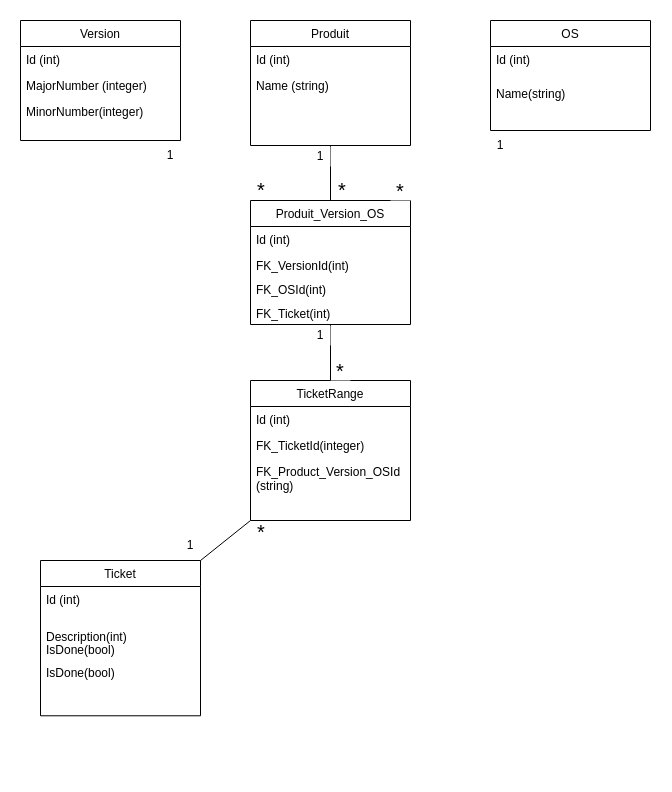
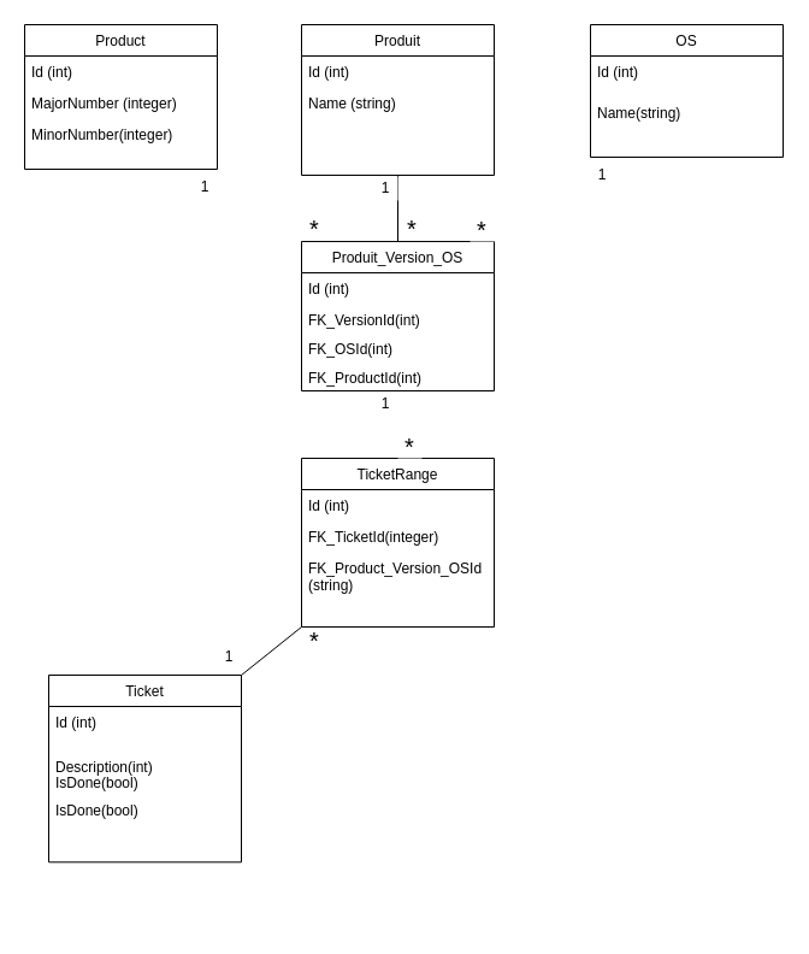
  <mxCell id="0" />
  <mxCell id="1" parent="0" />
  <mxCell id="2" value="Produit" style="swimlane;fontStyle=0;align=center;verticalAlign=top;childLayout=stackLayout;horizontal=1;startSize=26;horizontalStack=0;resizeParent=1;resizeLast=0;collapsible=1;marginBottom=0;rounded=0;shadow=0;strokeWidth=1;" parent="1" vertex="1"><mxGeometry x="250" y="20" width="160" height="125" as="geometry"><mxRectangle x="550" y="140" width="160" height="26" as="alternateBounds" /></mxGeometry></mxCell>
  <mxCell id="3" value="Id (int)" style="text;align=left;verticalAlign=top;spacingLeft=4;spacingRight=4;overflow=hidden;rotatable=0;points=[[0,0.5],[1,0.5]];portConstraint=eastwest;" parent="2" vertex="1"><mxGeometry y="26" width="160" height="26" as="geometry" /></mxCell>
  <mxCell id="4" value="Name (string)" style="text;align=left;verticalAlign=top;spacingLeft=4;spacingRight=4;overflow=hidden;rotatable=0;points=[[0,0.5],[1,0.5]];portConstraint=eastwest;" parent="2" vertex="1"><mxGeometry y="52" width="160" height="26" as="geometry" /></mxCell>
- <mxCell id="5" value="Version" style="swimlane;fontStyle=0;align=center;verticalAlign=top;childLayout=stackLayout;horizontal=1;startSize=26;horizontalStack=0;resizeParent=1;resizeLast=0;collapsible=1;marginBottom=0;rounded=0;shadow=0;strokeWidth=1;" parent="1" vertex="1"><mxGeometry x="20" y="20" width="160" height="120" as="geometry"><mxRectangle x="550" y="140" width="160" height="26" as="alternateBounds" /></mxGeometry></mxCell>
+ <mxCell id="5" value="Product" style="swimlane;fontStyle=0;align=center;verticalAlign=top;childLayout=stackLayout;horizontal=1;startSize=26;horizontalStack=0;resizeParent=1;resizeLast=0;collapsible=1;marginBottom=0;rounded=0;shadow=0;strokeWidth=1;" parent="1" vertex="1"><mxGeometry x="20" y="20" width="160" height="120" as="geometry"><mxRectangle x="550" y="140" width="160" height="26" as="alternateBounds" /></mxGeometry></mxCell>
  <mxCell id="6" value="Id (int)" style="text;align=left;verticalAlign=top;spacingLeft=4;spacingRight=4;overflow=hidden;rotatable=0;points=[[0,0.5],[1,0.5]];portConstraint=eastwest;" parent="5" vertex="1"><mxGeometry y="26" width="160" height="26" as="geometry" /></mxCell>
  <mxCell id="7" value="MajorNumber (integer) " style="text;align=left;verticalAlign=top;spacingLeft=4;spacingRight=4;overflow=hidden;rotatable=0;points=[[0,0.5],[1,0.5]];portConstraint=eastwest;" parent="5" vertex="1"><mxGeometry y="52" width="160" height="26" as="geometry" /></mxCell>
  <mxCell id="8" value="MinorNumber(integer)" style="text;align=left;verticalAlign=top;spacingLeft=4;spacingRight=4;overflow=hidden;rotatable=0;points=[[0,0.5],[1,0.5]];portConstraint=eastwest;rounded=0;shadow=0;html=0;" parent="5" vertex="1"><mxGeometry y="78" width="160" height="26" as="geometry" /></mxCell>
  <mxCell id="9" value="OS" style="swimlane;fontStyle=0;align=center;verticalAlign=top;childLayout=stackLayout;horizontal=1;startSize=26;horizontalStack=0;resizeParent=1;resizeLast=0;collapsible=1;marginBottom=0;rounded=0;shadow=0;strokeWidth=1;" parent="1" vertex="1"><mxGeometry x="490" y="20" width="160" height="110" as="geometry"><mxRectangle x="550" y="140" width="160" height="26" as="alternateBounds" /></mxGeometry></mxCell>
  <mxCell id="10" value="Id (int) " style="text;align=left;verticalAlign=top;spacingLeft=4;spacingRight=4;overflow=hidden;rotatable=0;points=[[0,0.5],[1,0.5]];portConstraint=eastwest;" parent="9" vertex="1"><mxGeometry y="26" width="160" height="34" as="geometry" /></mxCell>
  <mxCell id="11" value="Name(string)" style="text;align=left;verticalAlign=top;spacingLeft=4;spacingRight=4;overflow=hidden;rotatable=0;points=[[0,0.5],[1,0.5]];portConstraint=eastwest;" parent="9" vertex="1"><mxGeometry y="60" width="160" height="26" as="geometry" /></mxCell>
  <mxCell id="12" value="TicketRange" style="swimlane;fontStyle=0;align=center;verticalAlign=top;childLayout=stackLayout;horizontal=1;startSize=26;horizontalStack=0;resizeParent=1;resizeLast=0;collapsible=1;marginBottom=0;rounded=0;shadow=0;strokeWidth=1;" parent="1" vertex="1"><mxGeometry x="250" y="380" width="160" height="140" as="geometry"><mxRectangle x="550" y="140" width="160" height="26" as="alternateBounds" /></mxGeometry></mxCell>
  <mxCell id="13" value="Id (int)" style="text;align=left;verticalAlign=top;spacingLeft=4;spacingRight=4;overflow=hidden;rotatable=0;points=[[0,0.5],[1,0.5]];portConstraint=eastwest;" parent="12" vertex="1"><mxGeometry y="26" width="160" height="26" as="geometry" /></mxCell>
  <mxCell id="14" value="FK_TicketId(integer)" style="text;align=left;verticalAlign=top;spacingLeft=4;spacingRight=4;overflow=hidden;rotatable=0;points=[[0,0.5],[1,0.5]];portConstraint=eastwest;" parent="12" vertex="1"><mxGeometry y="52" width="160" height="26" as="geometry" /></mxCell>
  <mxCell id="15" value="FK_Product_Version_OSId&#10;(string)" style="text;align=left;verticalAlign=top;spacingLeft=4;spacingRight=4;overflow=hidden;rotatable=0;points=[[0,0.5],[1,0.5]];portConstraint=eastwest;" parent="12" vertex="1"><mxGeometry y="78" width="160" height="62" as="geometry" /></mxCell>
  <mxCell id="16" value="" style="group" parent="1" connectable="0" vertex="1"><mxGeometry x="40" y="530" width="160" height="240" as="geometry" /></mxCell>
  <mxCell id="17" value="Ticket" style="swimlane;fontStyle=0;align=center;verticalAlign=top;childLayout=stackLayout;horizontal=1;startSize=26;horizontalStack=0;resizeParent=1;resizeLast=0;collapsible=1;marginBottom=0;rounded=0;shadow=0;strokeWidth=1;" parent="16" vertex="1"><mxGeometry y="30" width="160" height="155.294" as="geometry"><mxRectangle x="550" y="140" width="160" height="26" as="alternateBounds" /></mxGeometry></mxCell>
  <mxCell id="18" value="Id (int)" style="text;align=left;verticalAlign=top;spacingLeft=4;spacingRight=4;overflow=hidden;rotatable=0;points=[[0,0.5],[1,0.5]];portConstraint=eastwest;" parent="17" vertex="1"><mxGeometry y="26" width="160" height="36.706" as="geometry" /></mxCell>
  <mxCell id="19" value="Description(int)" style="text;align=left;verticalAlign=top;spacingLeft=4;spacingRight=4;overflow=hidden;rotatable=0;points=[[0,0.5],[1,0.5]];portConstraint=eastwest;" parent="17" vertex="1"><mxGeometry y="62.706" width="160" height="36.706" as="geometry" /></mxCell>
  <mxCell id="20" value="IsDone(bool)" style="text;align=left;verticalAlign=top;spacingLeft=4;spacingRight=4;overflow=hidden;rotatable=0;points=[[0,0.5],[1,0.5]];portConstraint=eastwest;" parent="17" vertex="1"><mxGeometry y="99.412" width="160" height="26" as="geometry" /></mxCell>
  <mxCell id="21" value="1" style="whiteSpace=wrap;html=1;aspect=fixed;strokeColor=none;" vertex="1" parent="16"><mxGeometry x="140" y="5" width="20" height="20" as="geometry" /></mxCell>
  <mxCell id="22" value="Produit_Version_OS" style="swimlane;fontStyle=0;align=center;verticalAlign=top;childLayout=stackLayout;horizontal=1;startSize=26;horizontalStack=0;resizeParent=1;resizeLast=0;collapsible=1;marginBottom=0;rounded=0;shadow=0;strokeWidth=1;" parent="1" vertex="1"><mxGeometry x="250" y="200" width="160" height="124" as="geometry"><mxRectangle x="550" y="140" width="160" height="26" as="alternateBounds" /></mxGeometry></mxCell>
  <mxCell id="23" value="Id (int)" style="text;align=left;verticalAlign=top;spacingLeft=4;spacingRight=4;overflow=hidden;rotatable=0;points=[[0,0.5],[1,0.5]];portConstraint=eastwest;" parent="22" vertex="1"><mxGeometry y="26" width="160" height="26" as="geometry" /></mxCell>
  <mxCell id="24" value="FK_VersionId(int)" style="text;align=left;verticalAlign=top;spacingLeft=4;spacingRight=4;overflow=hidden;rotatable=0;points=[[0,0.5],[1,0.5]];portConstraint=eastwest;" parent="22" vertex="1"><mxGeometry y="52" width="160" height="24" as="geometry" /></mxCell>
  <mxCell id="25" value="FK_OSId(int)" style="text;align=left;verticalAlign=top;spacingLeft=4;spacingRight=4;overflow=hidden;rotatable=0;points=[[0,0.5],[1,0.5]];portConstraint=eastwest;" parent="22" vertex="1"><mxGeometry y="76" width="160" height="24" as="geometry" /></mxCell>
- <mxCell id="26" value="FK_Ticket(int)" style="text;align=left;verticalAlign=top;spacingLeft=4;spacingRight=4;overflow=hidden;rotatable=0;points=[[0,0.5],[1,0.5]];portConstraint=eastwest;" parent="22" vertex="1"><mxGeometry y="100" width="160" height="24" as="geometry" /></mxCell>
+ <mxCell id="26" value="FK_ProductId(int)" style="text;align=left;verticalAlign=top;spacingLeft=4;spacingRight=4;overflow=hidden;rotatable=0;points=[[0,0.5],[1,0.5]];portConstraint=eastwest;" parent="22" vertex="1"><mxGeometry y="100" width="160" height="24" as="geometry" /></mxCell>
  <mxCell id="27" value="IsDone(bool)" style="text;align=left;verticalAlign=top;spacingLeft=4;spacingRight=4;overflow=hidden;rotatable=0;points=[[0,0.5],[1,0.5]];portConstraint=eastwest;" parent="1" vertex="1"><mxGeometry x="40" y="636" width="160" height="26" as="geometry" /></mxCell>
  <mxCell id="28" value="1" style="whiteSpace=wrap;html=1;aspect=fixed;strokeColor=none;" vertex="1" parent="1"><mxGeometry x="160" y="145" width="20" height="20" as="geometry" /></mxCell>
  <mxCell id="29" value="&lt;font style=&quot;font-size: 20px;&quot;&gt;*&lt;/font&gt;" style="whiteSpace=wrap;html=1;aspect=fixed;strokeColor=none;" vertex="1" parent="1"><mxGeometry x="330" y="360" width="20" height="20" as="geometry" /></mxCell>
  <mxCell id="30" value="" style="endArrow=none;html=1;rounded=0;entryX=0.5;entryY=1;entryDx=0;entryDy=0;exitX=0.5;exitY=0;exitDx=0;exitDy=0;" edge="1" parent="1" source="22" target="2"><mxGeometry width="50" height="50" relative="1" as="geometry"><mxPoint x="360" y="380" as="sourcePoint" /><mxPoint x="410" y="330" as="targetPoint" /></mxGeometry></mxCell>
- <mxCell id="31" value="" style="endArrow=none;html=1;rounded=0;entryX=0.5;entryY=1;entryDx=0;entryDy=0;exitX=0.5;exitY=0;exitDx=0;exitDy=0;" edge="1" parent="1" source="12" target="22"><mxGeometry width="50" height="50" relative="1" as="geometry"><mxPoint x="360" y="380" as="sourcePoint" /><mxPoint x="410" y="330" as="targetPoint" /></mxGeometry></mxCell>
  <mxCell id="32" value="" style="endArrow=none;html=1;rounded=0;entryX=0;entryY=1;entryDx=0;entryDy=0;exitX=1;exitY=0;exitDx=0;exitDy=0;" edge="1" parent="1" source="17" target="12"><mxGeometry width="50" height="50" relative="1" as="geometry"><mxPoint x="220" y="490" as="sourcePoint" /><mxPoint x="410" y="330" as="targetPoint" /></mxGeometry></mxCell>
  <mxCell id="33" value="1" style="whiteSpace=wrap;html=1;aspect=fixed;strokeColor=none;" vertex="1" parent="1"><mxGeometry x="310" y="325" width="20" height="20" as="geometry" /></mxCell>
  <mxCell id="34" value="1" style="whiteSpace=wrap;html=1;aspect=fixed;strokeColor=none;" vertex="1" parent="1"><mxGeometry x="310" y="146" width="20" height="20" as="geometry" /></mxCell>
  <mxCell id="35" value="1" style="whiteSpace=wrap;html=1;aspect=fixed;strokeColor=none;" vertex="1" parent="1"><mxGeometry x="490" y="135" width="20" height="20" as="geometry" /></mxCell>
  <mxCell id="36" value="&lt;font style=&quot;font-size: 20px;&quot;&gt;*&lt;/font&gt;" style="whiteSpace=wrap;html=1;aspect=fixed;strokeColor=none;" vertex="1" parent="1"><mxGeometry x="332" y="179" width="20" height="20" as="geometry" /></mxCell>
  <mxCell id="37" value="&lt;font style=&quot;font-size: 20px;&quot;&gt;*&lt;/font&gt;" style="whiteSpace=wrap;html=1;aspect=fixed;strokeColor=none;" vertex="1" parent="1"><mxGeometry x="390" y="180" width="20" height="20" as="geometry" /></mxCell>
  <mxCell id="38" value="&lt;font style=&quot;font-size: 20px;&quot;&gt;*&lt;/font&gt;" style="whiteSpace=wrap;html=1;aspect=fixed;strokeColor=none;" vertex="1" parent="1"><mxGeometry x="251" y="521" width="20" height="20" as="geometry" /></mxCell>
  <mxCell id="39" value="&lt;font style=&quot;font-size: 20px;&quot;&gt;*&lt;/font&gt;" style="whiteSpace=wrap;html=1;aspect=fixed;strokeColor=none;" vertex="1" parent="1"><mxGeometry x="251" y="179" width="20" height="20" as="geometry" /></mxCell>
